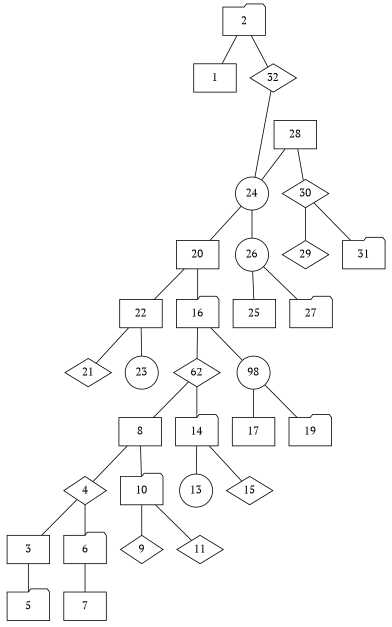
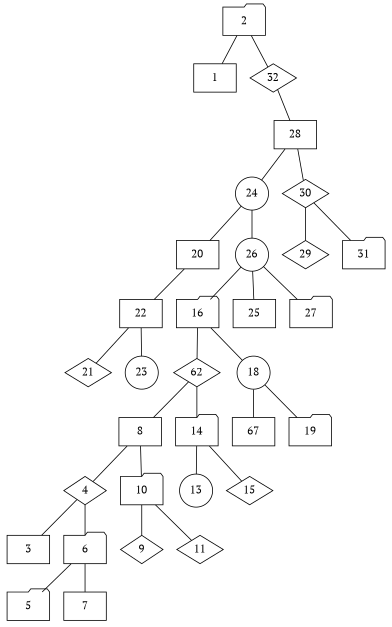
  graph {
    fontname="PT Serif"
    node [fontname="PT Serif" shape=box]
    edge [fontname="PT Serif"]
    1
    2 [shape=folder]
    32 [shape=diamond]
    28
    24 [shape=circle]
    30 [shape=diamond]
    20
    26 [shape=circle]
    29 [shape=diamond]
    31 [shape=folder]
    16 [shape=folder]
    22
    25
    27 [shape=folder]
    n15 [label=62 shape=diamond]
-   18 [shape=circle label=98]
+   18 [shape=circle]
    21 [shape=diamond]
    23 [shape=circle]
    8
    14 [shape=folder]
-   17
+   17 [label=67]
    19 [shape=folder]
    4 [shape=diamond]
    10 [shape=folder]
    13 [shape=circle]
    15 [shape=diamond]
    3
    6 [shape=folder]
    9 [shape=diamond]
    11 [shape=diamond]
    5 [shape=folder]
    7
    2 -- 1
    2 -- 32
-   32 -- 24
+   32 -- 28
    28 -- 24
    28 -- 30
    24 -- 20
    24 -- 26
    30 -- 29
    30 -- 31
-   20 -- 16
+   26 -- 16
    20 -- 22
    26 -- 25
    26 -- 27
    16 -- n15
    16 -- 18
    22 -- 21
    22 -- 23
    n15 -- 8
    n15 -- 14
    18 -- 17
    18 -- 19
    8 -- 4
    8 -- 10
    14 -- 13
    14 -- 15
    4 -- 3
    4 -- 6
    10 -- 9
    10 -- 11
-   3 -- 5
+   6 -- 5
    6 -- 7
  }
